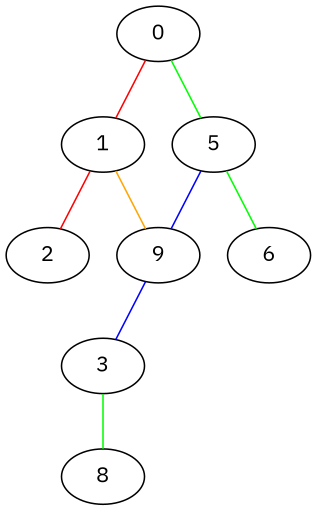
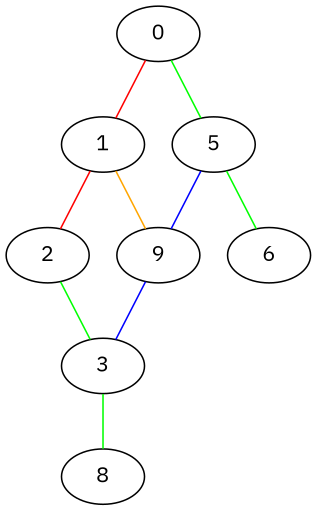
  graph {
    fontname="IBM Plex Sans"
    node [fontname="IBM Plex Sans"]
    edge [color=green fontname="IBM Plex Sans"]
    0
    1
    5
    2
    n5 [label=9]
    6
    3
    8
    0 -- 1 [color=red]
    0 -- 5
    1 -- 2 [color=red]
    1 -- n5 [color=orange]
    5 -- n5 [color=blue]
    5 -- 6
+   2 -- 3
    n5 -- 3 [color=blue]
    3 -- 8
  }
